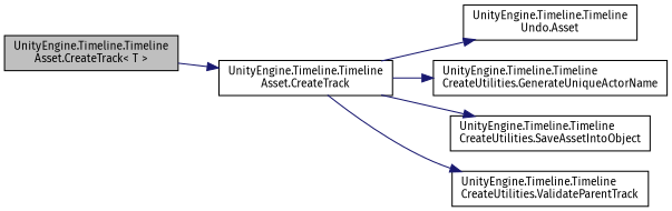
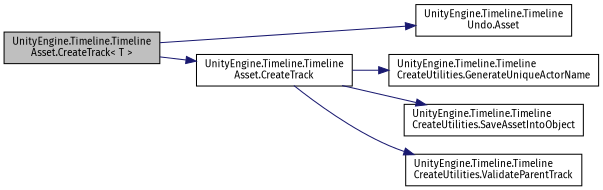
  digraph {
    fontname="Fira Sans"
    rankdir=LR
    node [color=black fillcolor=white fontname="Fira Sans" fontsize=10 shape=record style=filled]
    edge [color=midnightblue fontname="Fira Sans" fontsize=10 labelfontname=Helvetica labelfontsize=10 style=solid]
    n1 [fillcolor=grey75 fontcolor=black height=0.2 label="UnityEngine.Timeline.Timeline\lAsset.CreateTrack\< T \>" width=0.4]
    n2 [height=0.2 label="UnityEngine.Timeline.Timeline\lAsset.CreateTrack" width=0.4]
    n3 [height=0.2 label="UnityEngine.Timeline.Timeline\lCreateUtilities.GenerateUniqueActorName" width=0.4]
    n4 [height=0.2 label="UnityEngine.Timeline.Timeline\lUndo.Asset" width=0.4]
    n5 [height=0.2 label="UnityEngine.Timeline.Timeline\lCreateUtilities.SaveAssetIntoObject" width=0.4]
    n6 [height=0.2 label="UnityEngine.Timeline.Timeline\lCreateUtilities.ValidateParentTrack" width=0.4]
    n1 -> n2
    n2 -> n3
-   n2 -> n4
+   n1 -> n4
    n2 -> n5
    n2 -> n6
  }
